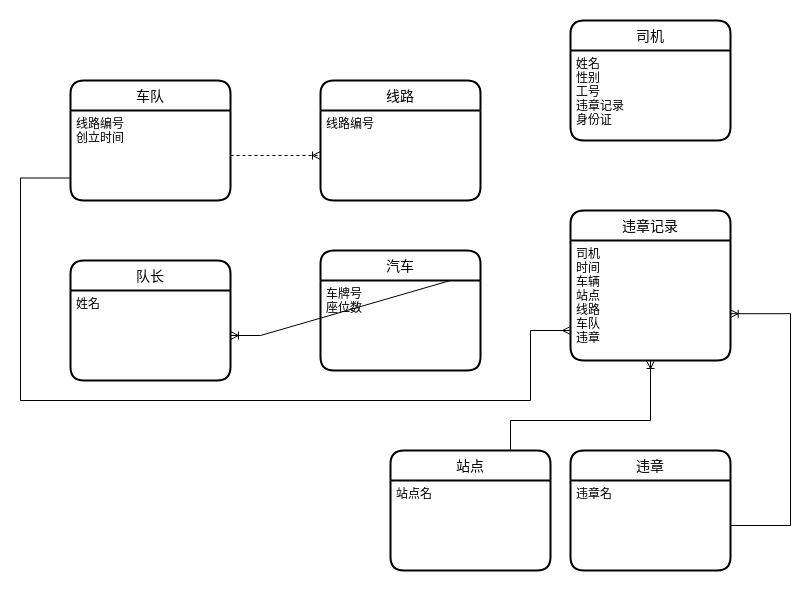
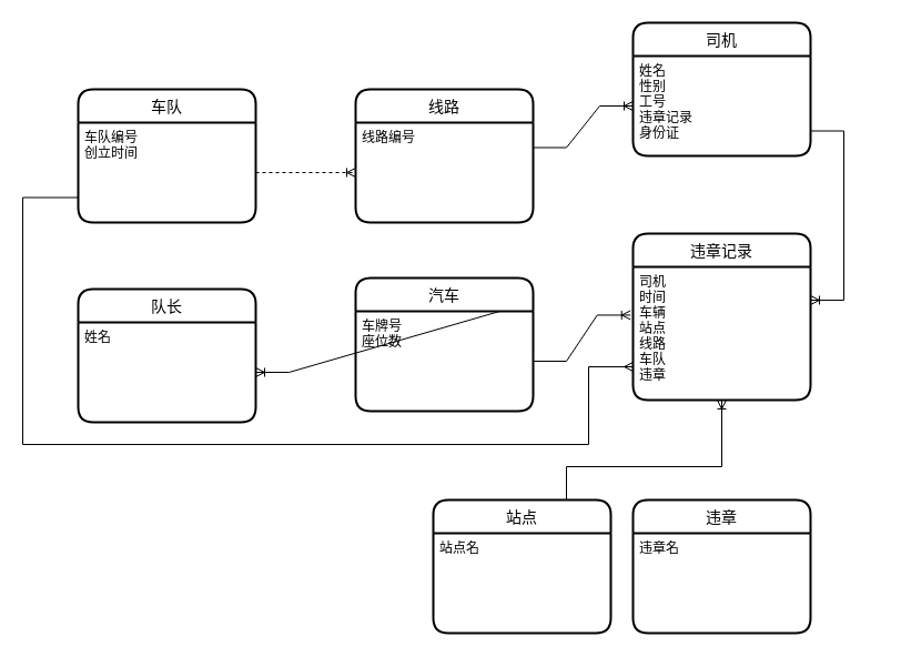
  <mxCell id="0" />
  <mxCell id="1" parent="0" />
  <mxCell id="2" value="车队" style="swimlane;childLayout=stackLayout;horizontal=1;startSize=30;horizontalStack=0;rounded=1;fontSize=14;fontStyle=0;strokeWidth=2;resizeParent=0;resizeLast=1;shadow=0;dashed=0;align=center;" parent="1" vertex="1"><mxGeometry x="70" y="80" width="160" height="120" as="geometry" /></mxCell>
- <mxCell id="3" value="线路编号&#10;创立时间" style="align=left;strokeColor=none;fillColor=none;spacingLeft=4;fontSize=12;verticalAlign=top;resizable=0;rotatable=0;part=1;" parent="2" vertex="1"><mxGeometry y="30" width="160" height="90" as="geometry" /></mxCell>
+ <mxCell id="3" value="车队编号&#10;创立时间" style="align=left;strokeColor=none;fillColor=none;spacingLeft=4;fontSize=12;verticalAlign=top;resizable=0;rotatable=0;part=1;" parent="2" vertex="1"><mxGeometry y="30" width="160" height="90" as="geometry" /></mxCell>
  <mxCell id="4" value="线路" style="swimlane;childLayout=stackLayout;horizontal=1;startSize=30;horizontalStack=0;rounded=1;fontSize=14;fontStyle=0;strokeWidth=2;resizeParent=0;resizeLast=1;shadow=0;dashed=0;align=center;" parent="1" vertex="1"><mxGeometry x="320" y="80" width="160" height="120" as="geometry" /></mxCell>
  <mxCell id="5" value="线路编号" style="align=left;strokeColor=none;fillColor=none;spacingLeft=4;fontSize=12;verticalAlign=top;resizable=0;rotatable=0;part=1;" parent="4" vertex="1"><mxGeometry y="30" width="160" height="90" as="geometry" /></mxCell>
  <mxCell id="6" value="司机" style="swimlane;childLayout=stackLayout;horizontal=1;startSize=30;horizontalStack=0;rounded=1;fontSize=14;fontStyle=0;strokeWidth=2;resizeParent=0;resizeLast=1;shadow=0;dashed=0;align=center;" parent="1" vertex="1"><mxGeometry x="570" y="20" width="160" height="120" as="geometry" /></mxCell>
  <mxCell id="7" value="姓名&#10;性别&#10;工号&#10;违章记录&#10;身份证&#10;" style="align=left;strokeColor=none;fillColor=none;spacingLeft=4;fontSize=12;verticalAlign=top;resizable=0;rotatable=0;part=1;" parent="6" vertex="1"><mxGeometry y="30" width="160" height="90" as="geometry" /></mxCell>
  <mxCell id="8" value="违章" style="swimlane;childLayout=stackLayout;horizontal=1;startSize=30;horizontalStack=0;rounded=1;fontSize=14;fontStyle=0;strokeWidth=2;resizeParent=0;resizeLast=1;shadow=0;dashed=0;align=center;" parent="1" vertex="1"><mxGeometry x="570" y="450" width="160" height="120" as="geometry" /></mxCell>
  <mxCell id="9" value="违章名" style="align=left;strokeColor=none;fillColor=none;spacingLeft=4;fontSize=12;verticalAlign=top;resizable=0;rotatable=0;part=1;" parent="8" vertex="1"><mxGeometry y="30" width="160" height="90" as="geometry" /></mxCell>
  <mxCell id="10" value="汽车" style="swimlane;childLayout=stackLayout;horizontal=1;startSize=30;horizontalStack=0;rounded=1;fontSize=14;fontStyle=0;strokeWidth=2;resizeParent=0;resizeLast=1;shadow=0;dashed=0;align=center;" parent="1" vertex="1"><mxGeometry x="320" y="250" width="160" height="120" as="geometry" /></mxCell>
  <mxCell id="11" value="车牌号&#10;座位数" style="align=left;strokeColor=none;fillColor=none;spacingLeft=4;fontSize=12;verticalAlign=top;resizable=0;rotatable=0;part=1;" parent="10" vertex="1"><mxGeometry y="30" width="160" height="90" as="geometry" /></mxCell>
  <mxCell id="12" value="" style="edgeStyle=entityRelationEdgeStyle;fontSize=12;html=1;endArrow=ERoneToMany;rounded=0;entryX=0;entryY=0.5;entryDx=0;entryDy=0;exitX=1;exitY=0.5;exitDx=0;exitDy=0;dashed=1;" parent="1" source="3" target="5" edge="1"><mxGeometry width="100" height="100" relative="1" as="geometry"><mxPoint x="200" y="280" as="sourcePoint" /><mxPoint x="300" y="180" as="targetPoint" /></mxGeometry></mxCell>
  <mxCell id="13" value="" style="edgeStyle=entityRelationEdgeStyle;fontSize=12;html=1;endArrow=ERoneToMany;rounded=0;exitX=1;exitY=0;exitDx=0;exitDy=0;" parent="1" source="11" target="16" edge="1"><mxGeometry width="100" height="100" relative="1" as="geometry"><mxPoint x="440" y="320" as="sourcePoint" /><mxPoint x="540" y="220" as="targetPoint" /></mxGeometry></mxCell>
+ <mxCell id="14" value="" style="edgeStyle=entityRelationEdgeStyle;fontSize=12;html=1;endArrow=ERoneToMany;rounded=0;entryX=0;entryY=0.5;entryDx=0;entryDy=0;exitX=1;exitY=0.25;exitDx=0;exitDy=0;" parent="1" source="5" target="7" edge="1"><mxGeometry width="100" height="100" relative="1" as="geometry"><mxPoint x="440" y="170" as="sourcePoint" /><mxPoint x="540" y="70" as="targetPoint" /></mxGeometry></mxCell>
  <mxCell id="15" value="队长" style="swimlane;childLayout=stackLayout;horizontal=1;startSize=30;horizontalStack=0;rounded=1;fontSize=14;fontStyle=0;strokeWidth=2;resizeParent=0;resizeLast=1;shadow=0;dashed=0;align=center;" parent="1" vertex="1"><mxGeometry x="70" y="260" width="160" height="120" as="geometry" /></mxCell>
  <mxCell id="16" value="姓名" style="align=left;strokeColor=none;fillColor=none;spacingLeft=4;fontSize=12;verticalAlign=top;resizable=0;rotatable=0;part=1;" parent="15" vertex="1"><mxGeometry y="30" width="160" height="90" as="geometry" /></mxCell>
  <mxCell id="17" value="站点" style="swimlane;childLayout=stackLayout;horizontal=1;startSize=30;horizontalStack=0;rounded=1;fontSize=14;fontStyle=0;strokeWidth=2;resizeParent=0;resizeLast=1;shadow=0;dashed=0;align=center;" parent="1" vertex="1"><mxGeometry x="390" y="450" width="160" height="120" as="geometry" /></mxCell>
  <mxCell id="18" value="站点名" style="align=left;strokeColor=none;fillColor=none;spacingLeft=4;fontSize=12;verticalAlign=top;resizable=0;rotatable=0;part=1;" parent="17" vertex="1"><mxGeometry y="30" width="160" height="90" as="geometry" /></mxCell>
  <mxCell id="19" value="违章记录" style="swimlane;childLayout=stackLayout;horizontal=1;startSize=30;horizontalStack=0;rounded=1;fontSize=14;fontStyle=0;strokeWidth=2;resizeParent=0;resizeLast=1;shadow=0;dashed=0;align=center;" parent="1" vertex="1"><mxGeometry x="570" y="210" width="160" height="150" as="geometry" /></mxCell>
  <mxCell id="20" value="司机&#10;时间&#10;车辆&#10;站点&#10;线路&#10;车队&#10;违章" style="align=left;strokeColor=none;fillColor=none;spacingLeft=4;fontSize=12;verticalAlign=top;resizable=0;rotatable=0;part=1;" parent="19" vertex="1"><mxGeometry y="30" width="160" height="120" as="geometry" /></mxCell>
- <mxCell id="22" value="" style="edgeStyle=orthogonalEdgeStyle;fontSize=12;html=1;endArrow=ERoneToMany;rounded=0;entryX=0.998;entryY=0.61;entryDx=0;entryDy=0;entryPerimeter=0;exitX=1;exitY=0.5;exitDx=0;exitDy=0;" parent="1" source="9" target="20" edge="1"><mxGeometry width="100" height="100" relative="1" as="geometry"><mxPoint x="440" y="460" as="sourcePoint" /><mxPoint x="540" y="360" as="targetPoint" /><Array as="points"><mxPoint x="790" y="525" /><mxPoint x="790" y="313" /></Array></mxGeometry></mxCell>
+ <mxCell id="21" value="" style="edgeStyle=entityRelationEdgeStyle;fontSize=12;html=1;endArrow=ERoneToMany;rounded=0;entryX=1;entryY=0.25;entryDx=0;entryDy=0;exitX=1;exitY=0.75;exitDx=0;exitDy=0;" parent="1" source="7" target="20" edge="1"><mxGeometry width="100" height="100" relative="1" as="geometry"><mxPoint x="740" y="178" as="sourcePoint" /><mxPoint x="540" y="360" as="targetPoint" /></mxGeometry></mxCell>
+ <mxCell id="23" value="" style="edgeStyle=entityRelationEdgeStyle;fontSize=12;html=1;endArrow=ERoneToMany;rounded=0;exitX=1;exitY=0.5;exitDx=0;exitDy=0;entryX=-0.014;entryY=0.362;entryDx=0;entryDy=0;entryPerimeter=0;" parent="1" source="11" target="20" edge="1"><mxGeometry width="100" height="100" relative="1" as="geometry"><mxPoint x="440" y="460" as="sourcePoint" /><mxPoint x="540" y="360" as="targetPoint" /></mxGeometry></mxCell>
  <mxCell id="24" value="" style="edgeStyle=orthogonalEdgeStyle;fontSize=12;html=1;endArrow=ERmany;rounded=0;entryX=0;entryY=0.75;entryDx=0;entryDy=0;exitX=0;exitY=0.75;exitDx=0;exitDy=0;" parent="1" source="3" target="20" edge="1"><mxGeometry width="100" height="100" relative="1" as="geometry"><mxPoint x="450" y="410" as="sourcePoint" /><mxPoint x="550" y="310" as="targetPoint" /><Array as="points"><mxPoint x="20" y="178" /><mxPoint x="20" y="400" /><mxPoint x="530" y="400" /><mxPoint x="530" y="330" /></Array></mxGeometry></mxCell>
  <mxCell id="25" value="" style="edgeStyle=orthogonalEdgeStyle;fontSize=12;html=1;endArrow=ERoneToMany;rounded=0;exitX=0.75;exitY=0;exitDx=0;exitDy=0;" parent="1" source="17" target="20" edge="1"><mxGeometry width="100" height="100" relative="1" as="geometry"><mxPoint x="510" y="430" as="sourcePoint" /><mxPoint x="610" y="330" as="targetPoint" /><Array as="points"><mxPoint x="510" y="420" /><mxPoint x="650" y="420" /></Array></mxGeometry></mxCell>
